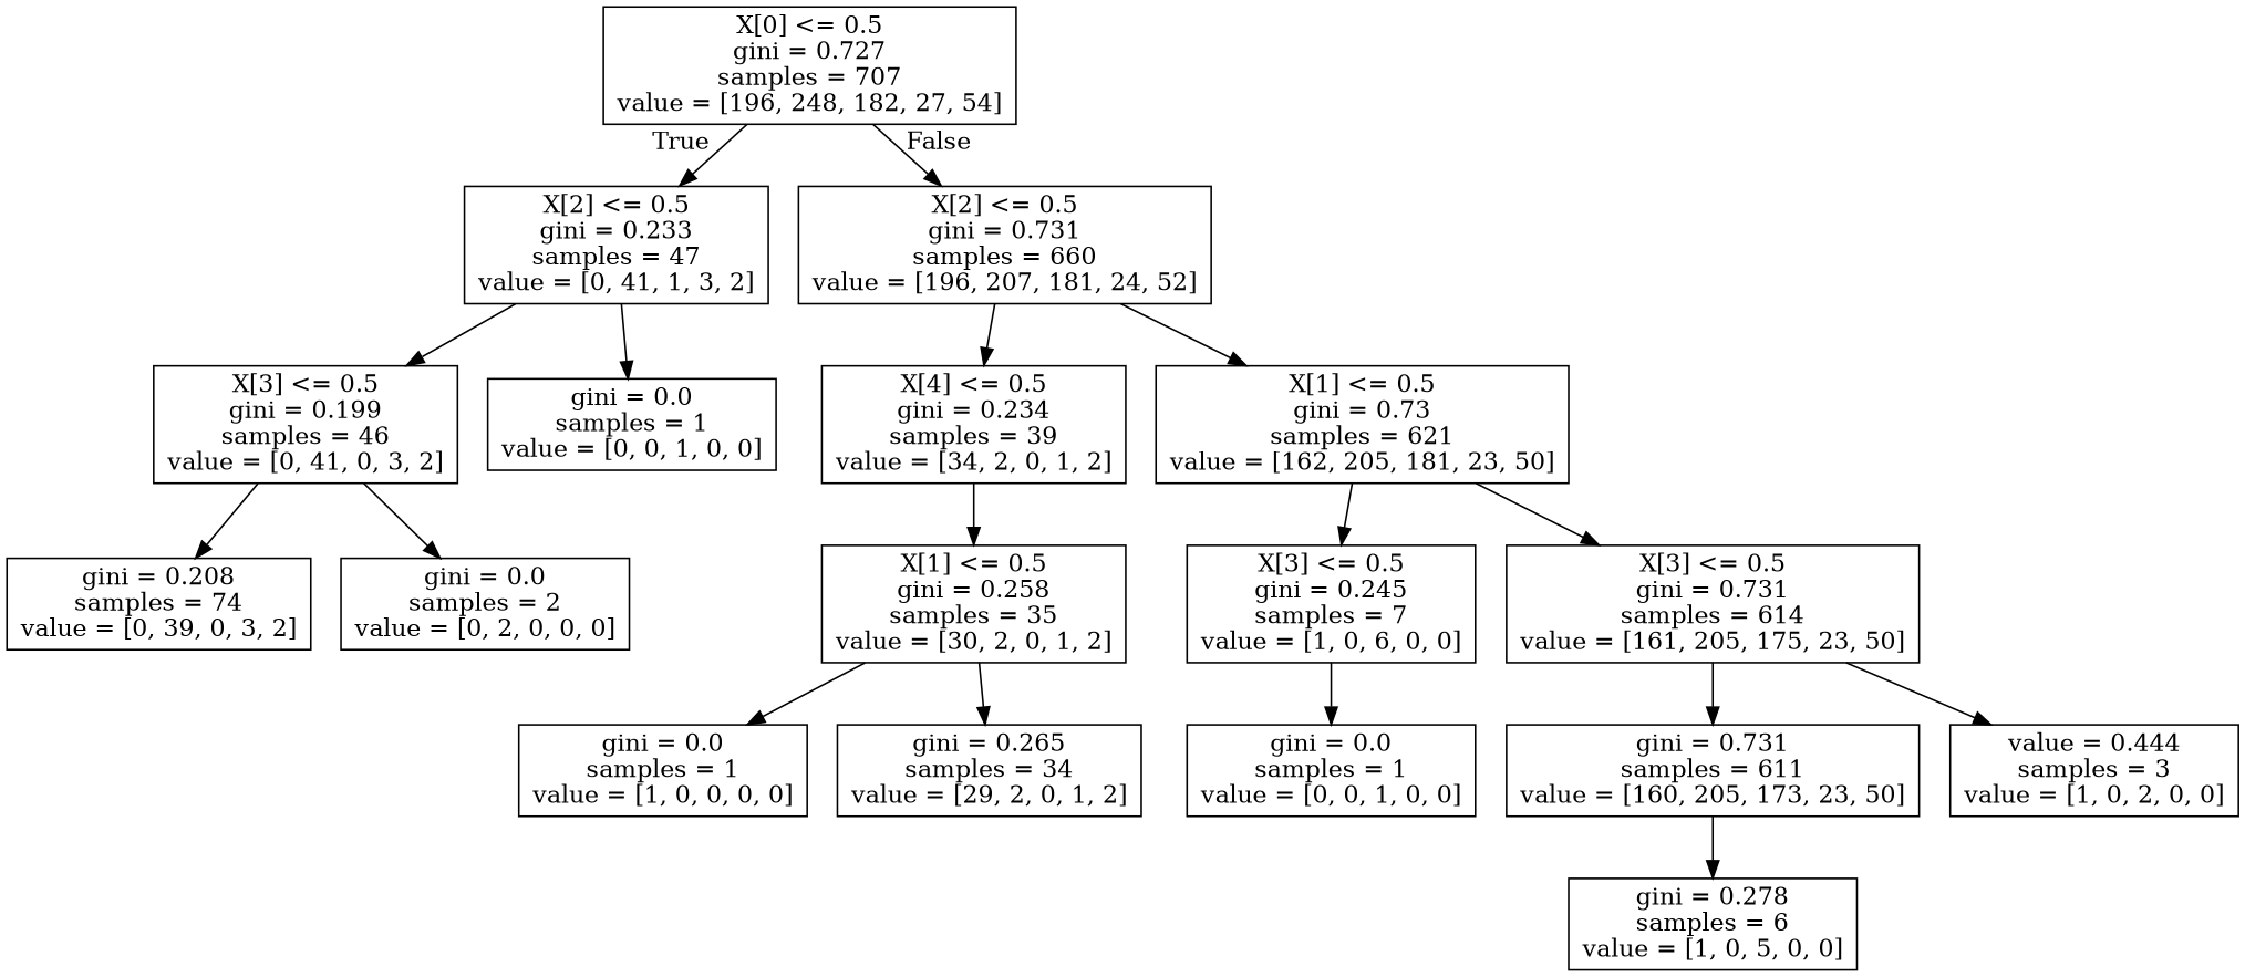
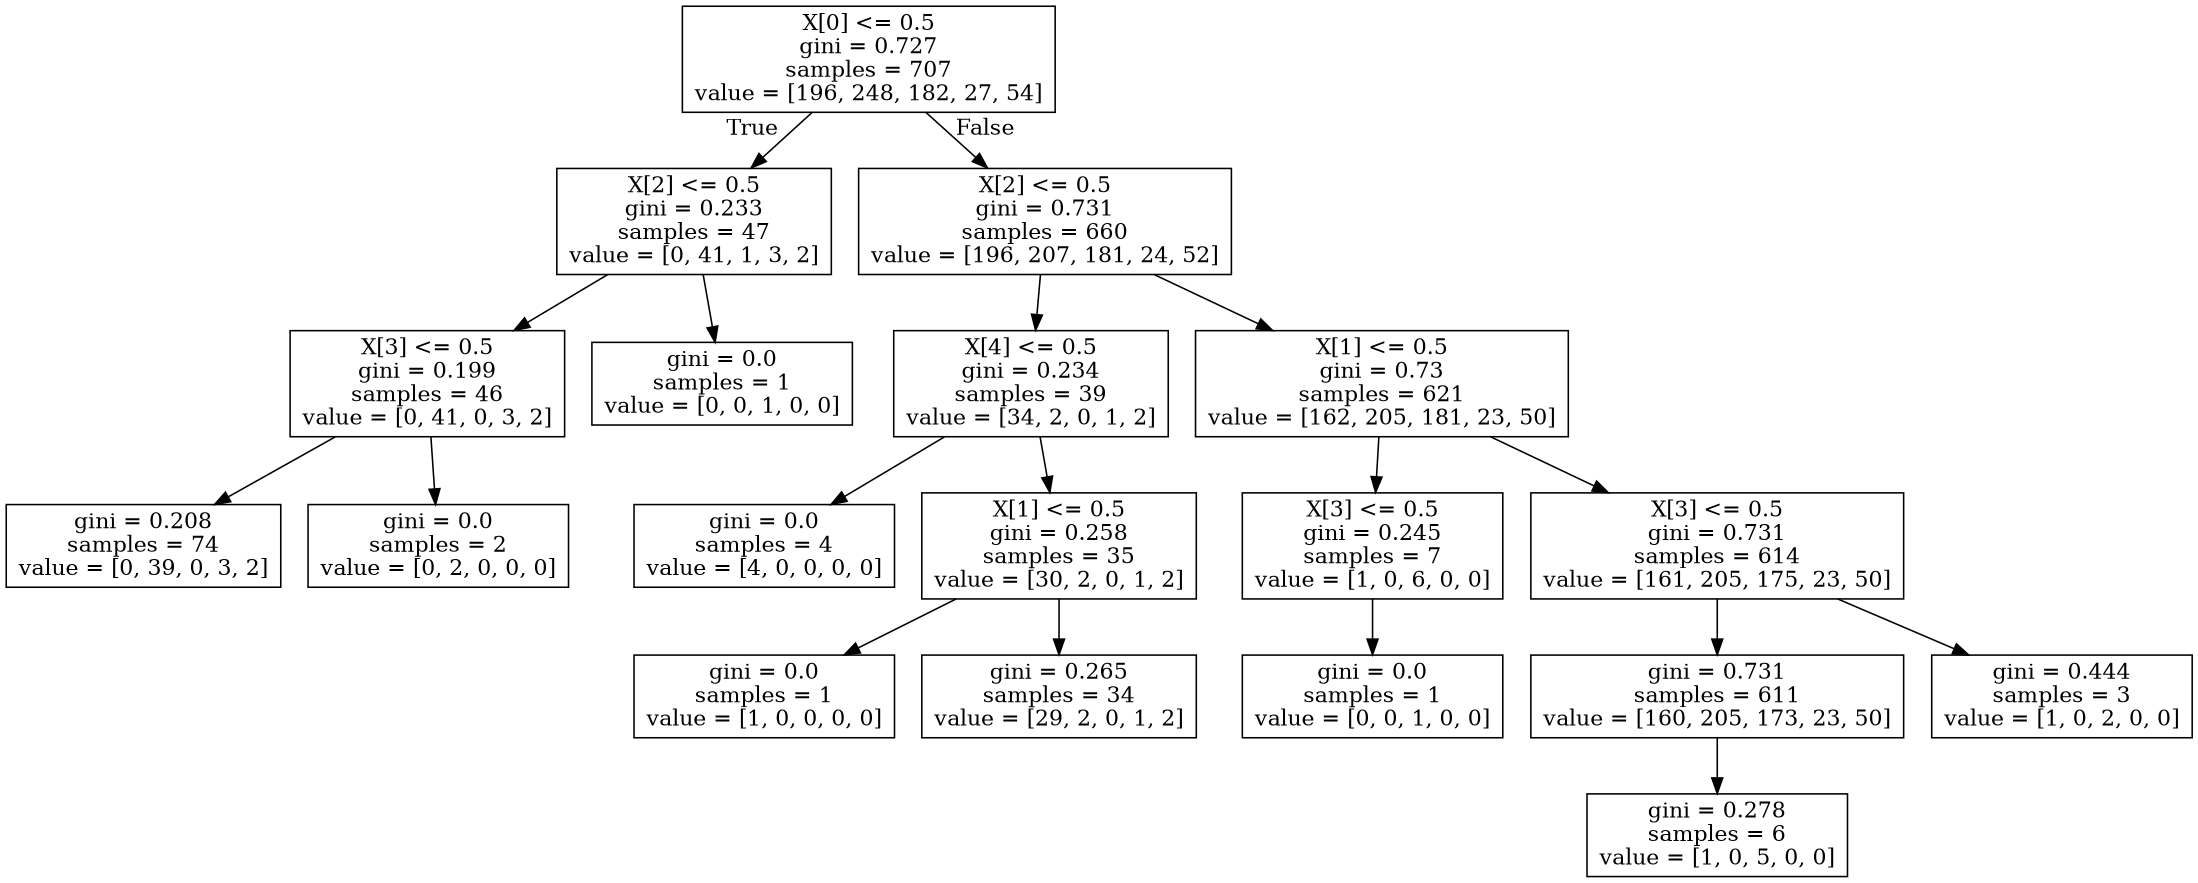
  digraph {
    node [shape=box]
    n1 [label="X[0] <= 0.5\ngini = 0.727\nsamples = 707\nvalue = [196, 248, 182, 27, 54]"]
    n2 [label="X[2] <= 0.5\ngini = 0.233\nsamples = 47\nvalue = [0, 41, 1, 3, 2]"]
    n3 [label="X[2] <= 0.5\ngini = 0.731\nsamples = 660\nvalue = [196, 207, 181, 24, 52]"]
    n4 [label="X[3] <= 0.5\ngini = 0.199\nsamples = 46\nvalue = [0, 41, 0, 3, 2]"]
    n5 [label="gini = 0.0\nsamples = 1\nvalue = [0, 0, 1, 0, 0]"]
    n6 [label="X[4] <= 0.5\ngini = 0.234\nsamples = 39\nvalue = [34, 2, 0, 1, 2]"]
    n7 [label="X[1] <= 0.5\ngini = 0.73\nsamples = 621\nvalue = [162, 205, 181, 23, 50]"]
    n8 [label="gini = 0.208\nsamples = 74\nvalue = [0, 39, 0, 3, 2]"]
    n9 [label="gini = 0.0\nsamples = 2\nvalue = [0, 2, 0, 0, 0]"]
+   n10 [label="gini = 0.0\nsamples = 4\nvalue = [4, 0, 0, 0, 0]"]
    n11 [label="X[1] <= 0.5\ngini = 0.258\nsamples = 35\nvalue = [30, 2, 0, 1, 2]"]
    n12 [label="X[3] <= 0.5\ngini = 0.245\nsamples = 7\nvalue = [1, 0, 6, 0, 0]"]
    n13 [label="X[3] <= 0.5\ngini = 0.731\nsamples = 614\nvalue = [161, 205, 175, 23, 50]"]
    n14 [label="gini = 0.0\nsamples = 1\nvalue = [1, 0, 0, 0, 0]"]
    n15 [label="gini = 0.265\nsamples = 34\nvalue = [29, 2, 0, 1, 2]"]
    n16 [label="gini = 0.0\nsamples = 1\nvalue = [0, 0, 1, 0, 0]"]
    n17 [label="gini = 0.731\nsamples = 611\nvalue = [160, 205, 173, 23, 50]"]
-   n18 [label="value = 0.444\nsamples = 3\nvalue = [1, 0, 2, 0, 0]"]
+   n18 [label="gini = 0.444\nsamples = 3\nvalue = [1, 0, 2, 0, 0]"]
    n19 [label="gini = 0.278\nsamples = 6\nvalue = [1, 0, 5, 0, 0]"]
    n1 -> n2 [headlabel=True labelangle=45 labeldistance=2.5]
    n1 -> n3 [headlabel=False labelangle=-45 labeldistance=2.5]
    n2 -> n4
    n2 -> n5
    n3 -> n6
    n3 -> n7
    n4 -> n8
    n4 -> n9
+   n6 -> n10
    n6 -> n11
    n7 -> n12
    n7 -> n13
    n11 -> n14
    n11 -> n15
    n12 -> n16
    n13 -> n17
    n13 -> n18
    n17 -> n19
  }
